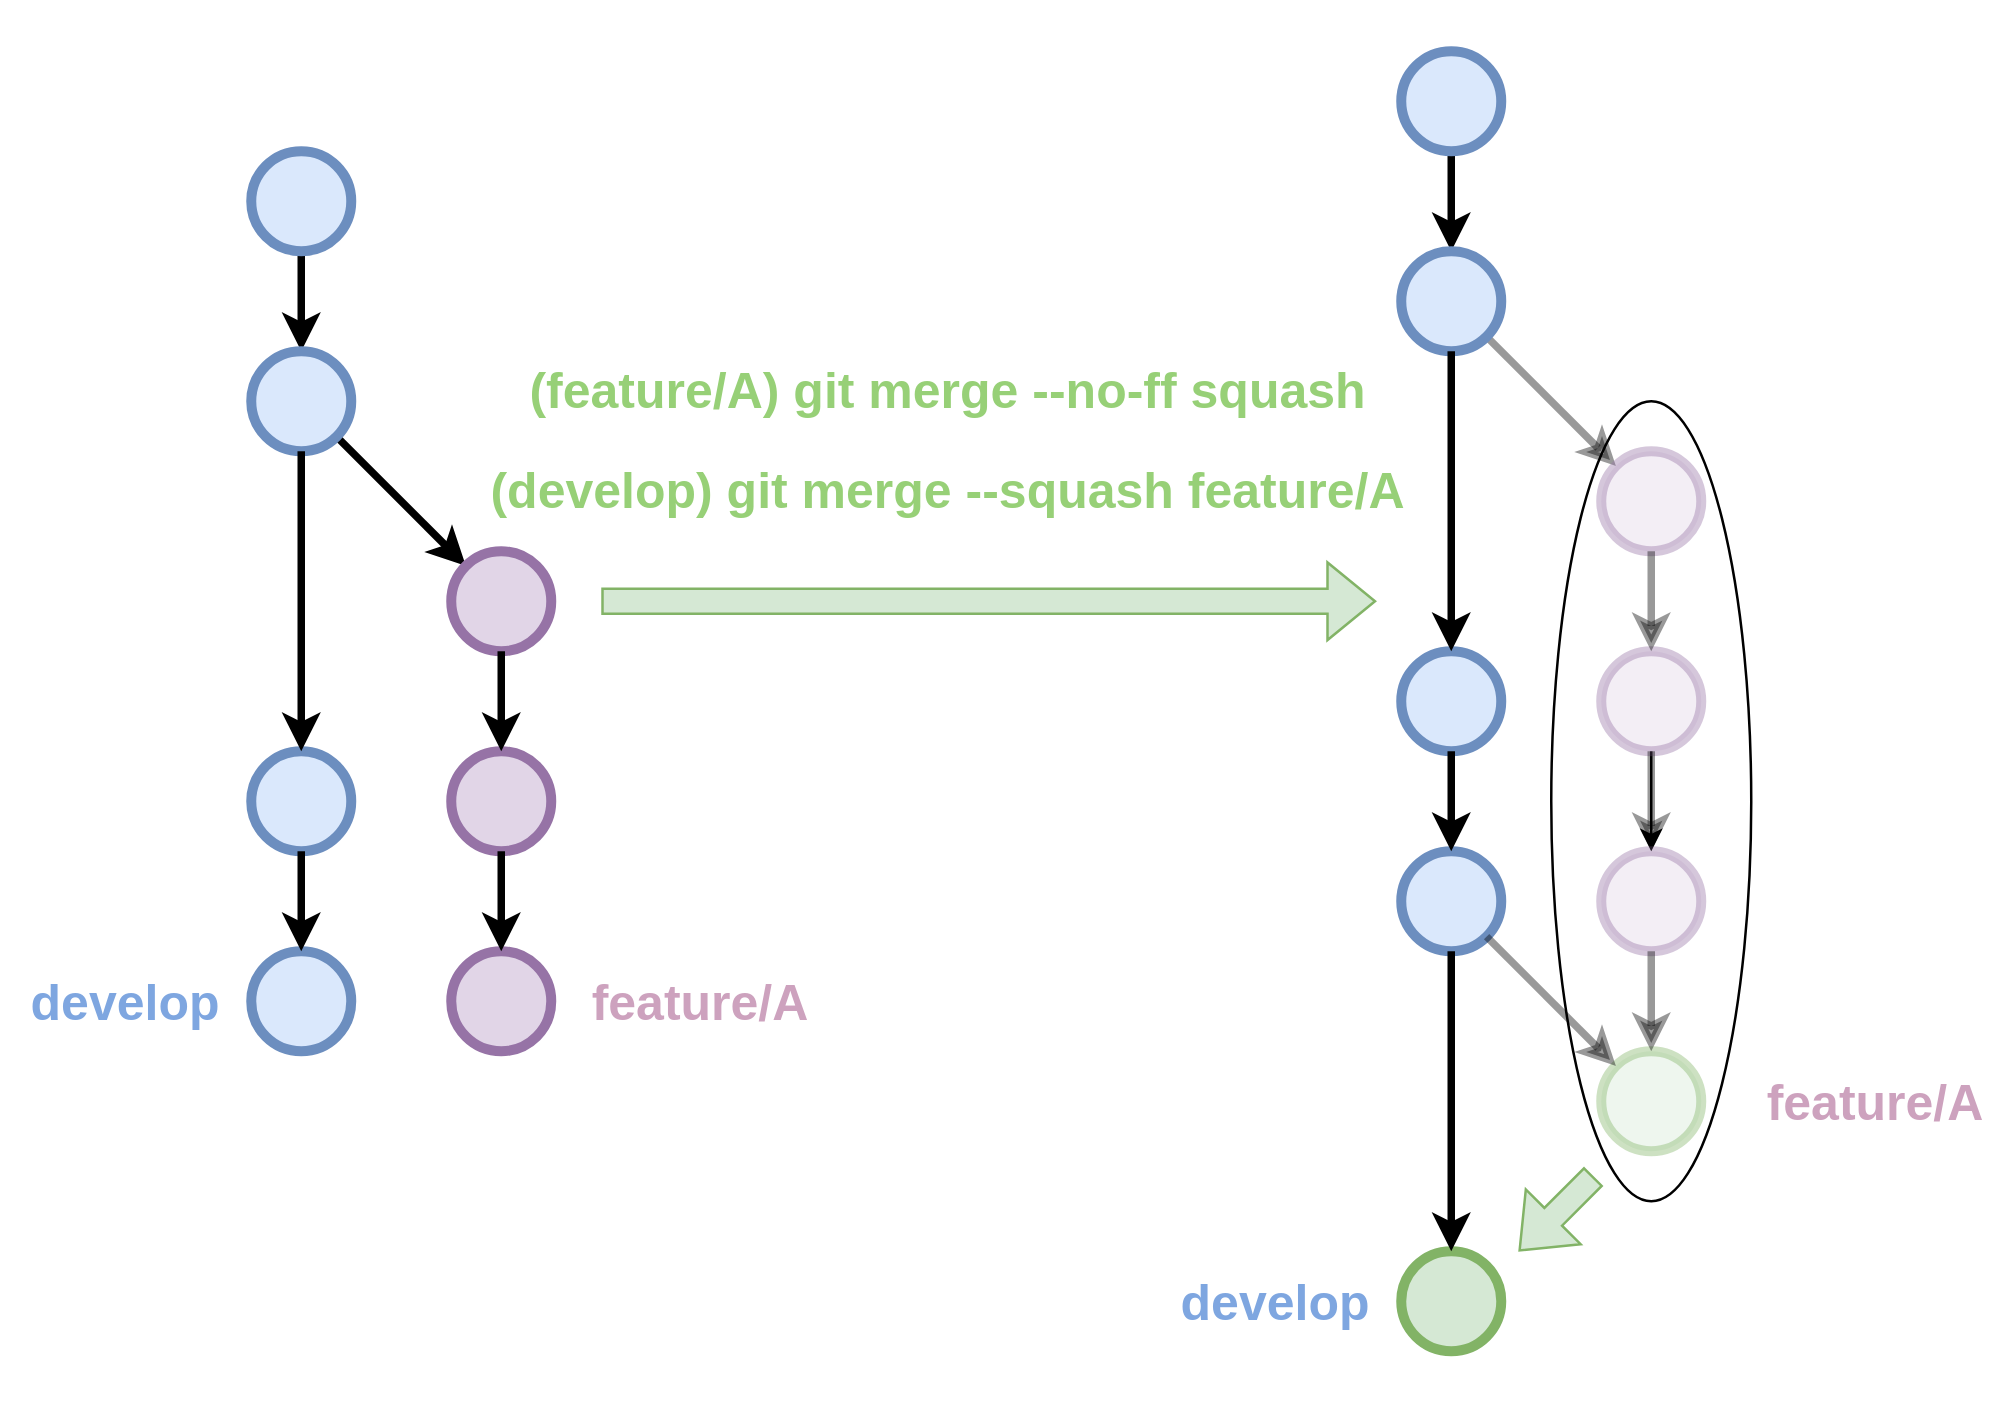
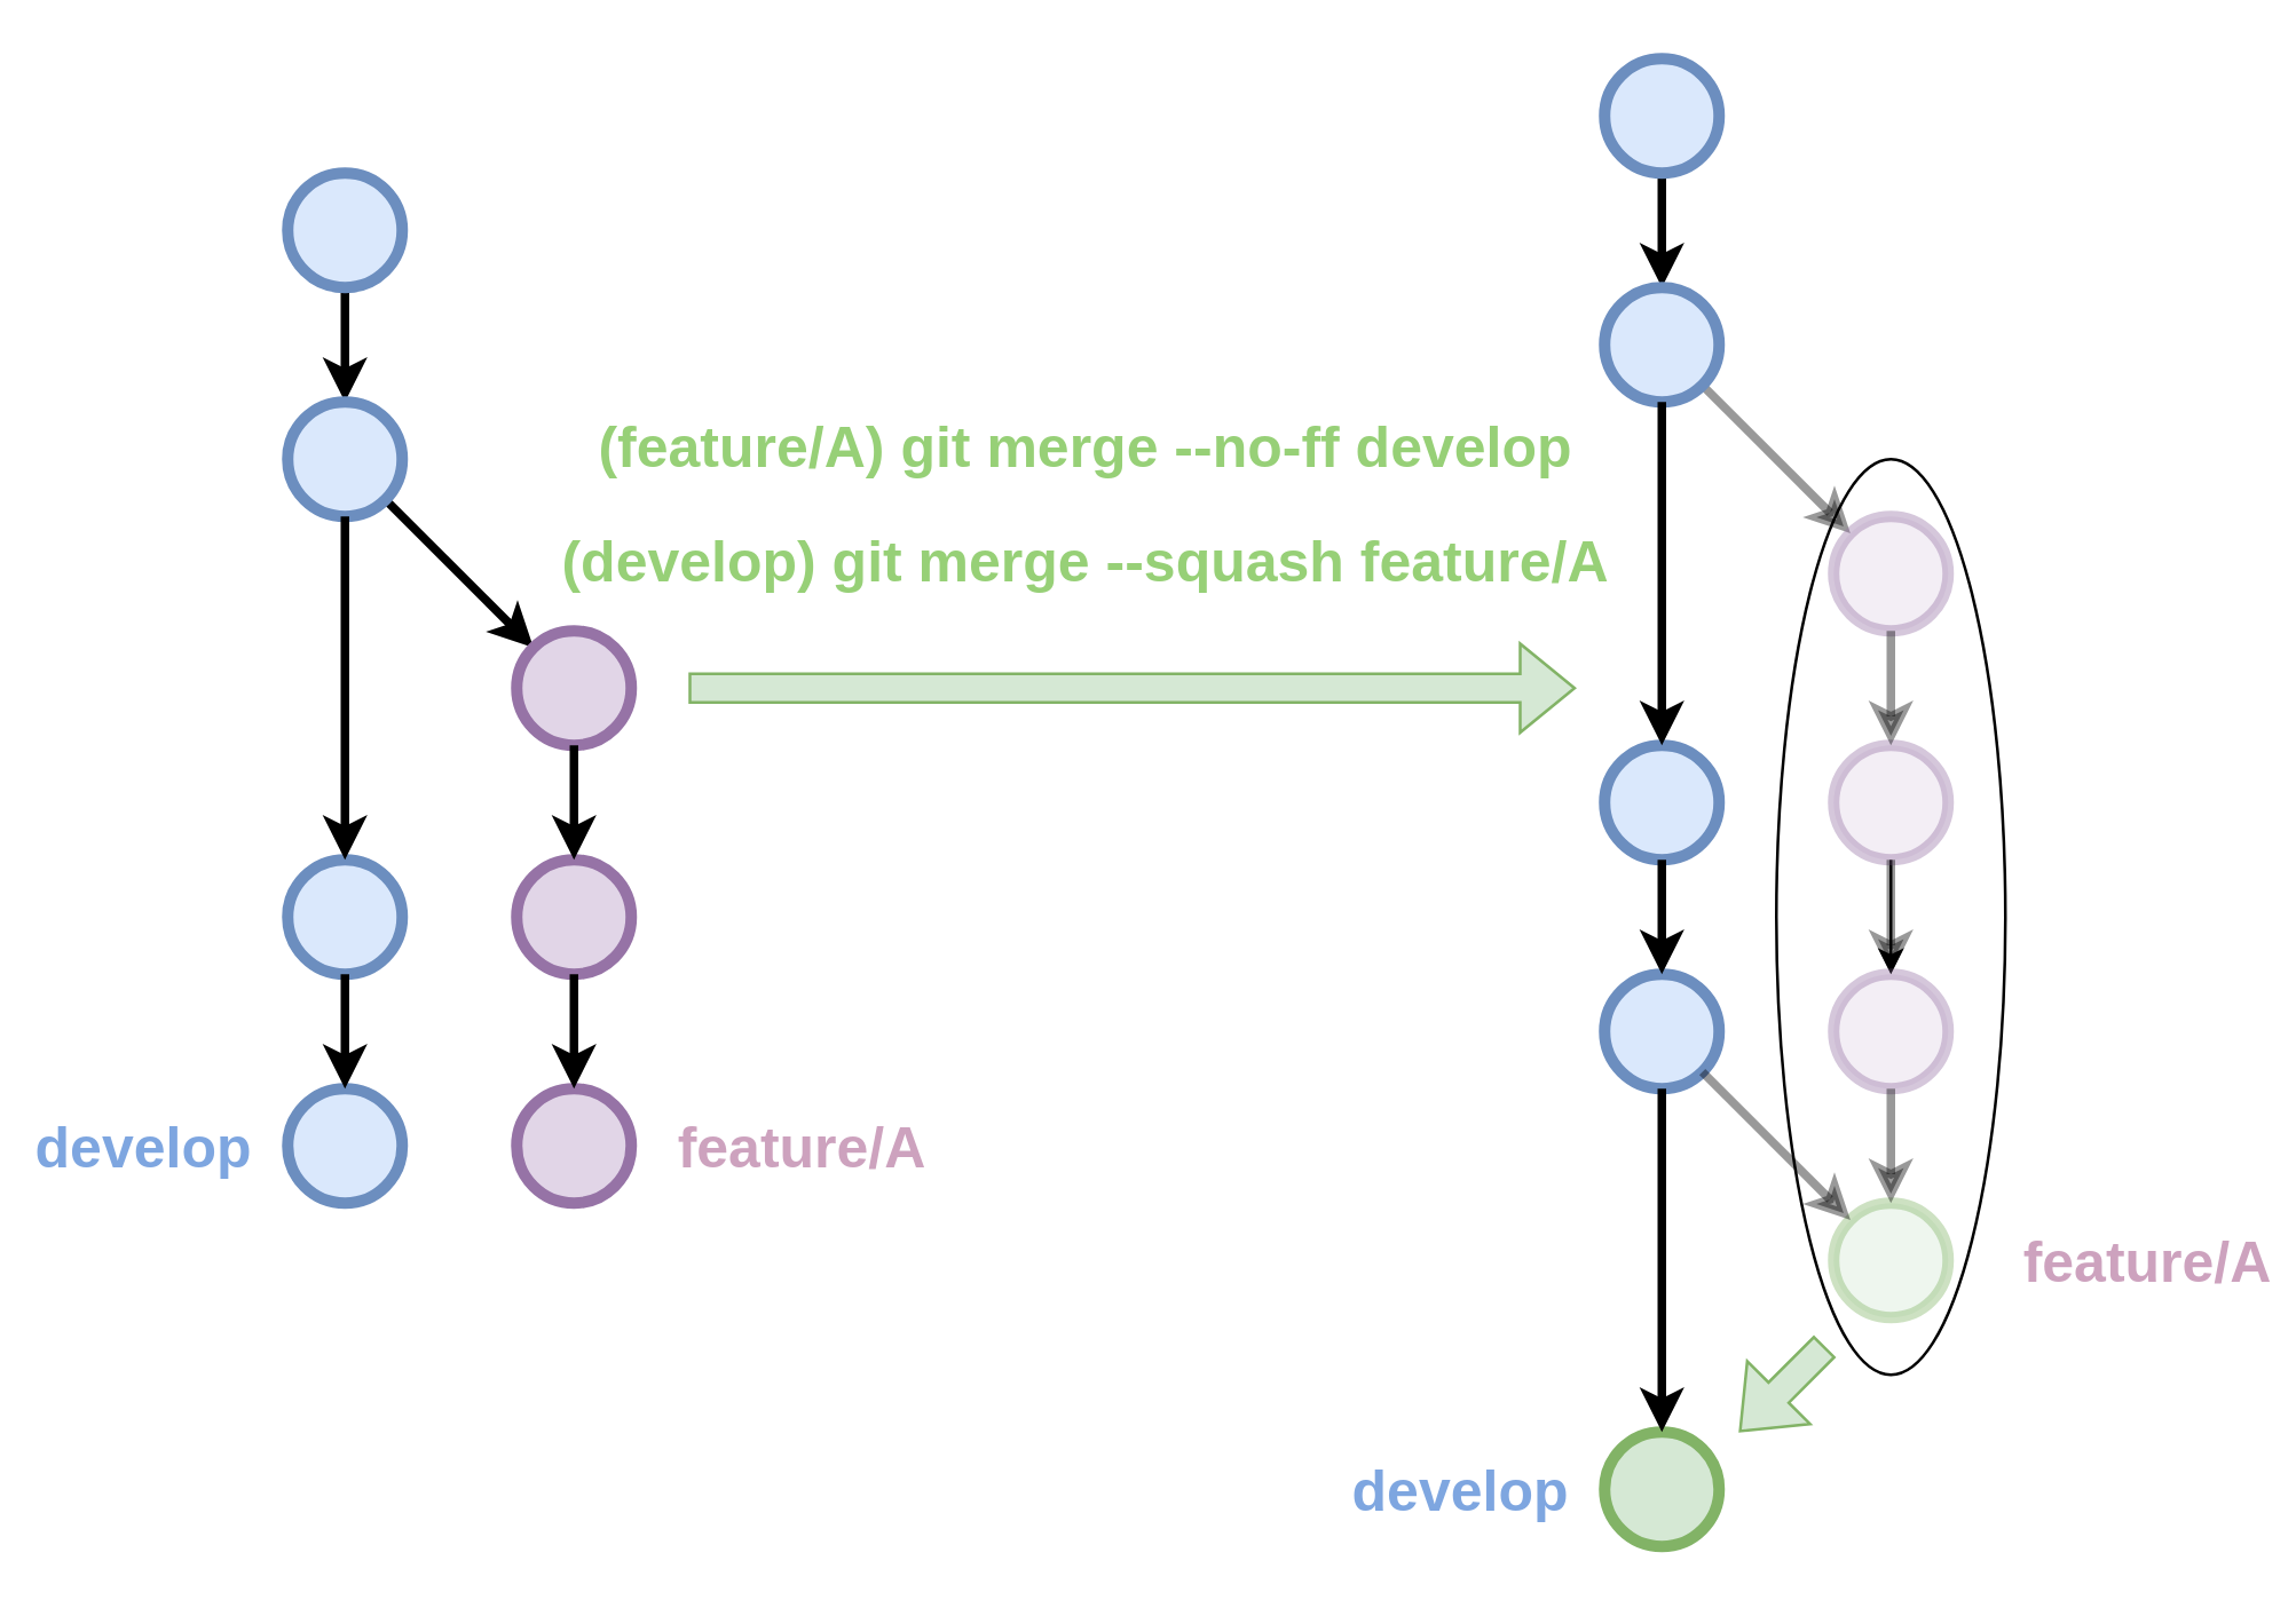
  <mxCell id="0" />
  <mxCell id="1" parent="0" />
  <mxCell id="2" value="" style="shape=flexArrow;endArrow=classic;html=1;rounded=0;fillColor=#d5e8d4;strokeColor=#82b366;" parent="1" edge="1"><mxGeometry width="50" height="50" relative="1" as="geometry"><mxPoint x="240" y="240" as="sourcePoint" /><mxPoint x="550" y="240" as="targetPoint" /></mxGeometry></mxCell>
  <mxCell id="3" value="" style="group" parent="1" vertex="1" connectable="0"><mxGeometry x="20" y="60" width="290" height="360" as="geometry" /></mxCell>
  <mxCell id="4" value="" style="edgeStyle=orthogonalEdgeStyle;rounded=0;orthogonalLoop=1;jettySize=auto;html=1;strokeWidth=3;" parent="3" source="5" target="8" edge="1"><mxGeometry relative="1" as="geometry" /></mxCell>
  <mxCell id="5" value="" style="ellipse;whiteSpace=wrap;html=1;fillColor=#dae8fc;strokeColor=#6c8ebf;strokeWidth=4;" parent="3" vertex="1"><mxGeometry x="80" width="40" height="40" as="geometry" /></mxCell>
  <mxCell id="6" value="&lt;font size=&quot;1&quot; color=&quot;#7ea6e0&quot;&gt;&lt;b style=&quot;font-size: 20px;&quot;&gt;develop&lt;/b&gt;&lt;/font&gt;" style="text;html=1;align=center;verticalAlign=middle;whiteSpace=wrap;rounded=0;" parent="3" vertex="1"><mxGeometry y="325" width="60" height="30" as="geometry" /></mxCell>
  <mxCell id="7" style="rounded=0;orthogonalLoop=1;jettySize=auto;html=1;strokeWidth=3;" parent="3" source="8" target="9" edge="1"><mxGeometry relative="1" as="geometry" /></mxCell>
  <mxCell id="8" value="" style="ellipse;whiteSpace=wrap;html=1;fillColor=#dae8fc;strokeColor=#6c8ebf;strokeWidth=4;" parent="3" vertex="1"><mxGeometry x="80" y="80" width="40" height="40" as="geometry" /></mxCell>
  <mxCell id="9" value="" style="ellipse;whiteSpace=wrap;html=1;fillColor=#e1d5e7;strokeColor=#9673a6;strokeWidth=4;" parent="3" vertex="1"><mxGeometry x="160" y="160" width="40" height="40" as="geometry" /></mxCell>
  <mxCell id="10" value="" style="ellipse;whiteSpace=wrap;html=1;fillColor=#dae8fc;strokeColor=#6c8ebf;strokeWidth=4;" parent="3" vertex="1"><mxGeometry x="80" y="240" width="40" height="40" as="geometry" /></mxCell>
  <mxCell id="11" value="" style="ellipse;whiteSpace=wrap;html=1;fillColor=#e1d5e7;strokeColor=#9673a6;strokeWidth=4;" parent="3" vertex="1"><mxGeometry x="160" y="240" width="40" height="40" as="geometry" /></mxCell>
  <mxCell id="12" style="rounded=0;orthogonalLoop=1;jettySize=auto;html=1;strokeWidth=3;" parent="3" source="9" target="11" edge="1"><mxGeometry relative="1" as="geometry"><mxPoint x="124" y="124" as="sourcePoint" /><mxPoint x="176" y="176" as="targetPoint" /></mxGeometry></mxCell>
  <mxCell id="13" style="rounded=0;orthogonalLoop=1;jettySize=auto;html=1;strokeWidth=3;" parent="3" source="8" target="10" edge="1"><mxGeometry relative="1" as="geometry"><mxPoint x="190" y="210" as="sourcePoint" /><mxPoint x="190" y="250" as="targetPoint" /></mxGeometry></mxCell>
  <mxCell id="14" value="" style="ellipse;whiteSpace=wrap;html=1;fillColor=#dae8fc;strokeColor=#6c8ebf;strokeWidth=4;" parent="3" vertex="1"><mxGeometry x="80" y="320" width="40" height="40" as="geometry" /></mxCell>
  <mxCell id="15" value="" style="ellipse;whiteSpace=wrap;html=1;fillColor=#e1d5e7;strokeColor=#9673a6;strokeWidth=4;" parent="3" vertex="1"><mxGeometry x="160" y="320" width="40" height="40" as="geometry" /></mxCell>
  <mxCell id="16" style="rounded=0;orthogonalLoop=1;jettySize=auto;html=1;strokeWidth=3;" parent="3" source="10" target="14" edge="1"><mxGeometry relative="1" as="geometry"><mxPoint x="110" y="130" as="sourcePoint" /><mxPoint x="110" y="250" as="targetPoint" /></mxGeometry></mxCell>
  <mxCell id="17" style="rounded=0;orthogonalLoop=1;jettySize=auto;html=1;strokeWidth=3;" parent="3" source="11" target="15" edge="1"><mxGeometry relative="1" as="geometry"><mxPoint x="190" y="210" as="sourcePoint" /><mxPoint x="280" y="260" as="targetPoint" /></mxGeometry></mxCell>
  <mxCell id="18" value="&lt;font color=&quot;#cda2be&quot; size=&quot;1&quot;&gt;&lt;b style=&quot;font-size: 20px;&quot;&gt;feature/A&lt;/b&gt;&lt;/font&gt;" style="text;html=1;align=center;verticalAlign=middle;whiteSpace=wrap;rounded=0;" parent="3" vertex="1"><mxGeometry x="230" y="325" width="60" height="30" as="geometry" /></mxCell>
  <mxCell id="19" value="&lt;font size=&quot;1&quot; color=&quot;#97d077&quot; style=&quot;&quot;&gt;&lt;b style=&quot;font-size: 20px;&quot;&gt;(&lt;/b&gt;&lt;/font&gt;&lt;b style=&quot;color: rgb(151, 208, 119); font-size: 20px;&quot;&gt;develop&lt;/b&gt;&lt;font size=&quot;1&quot; color=&quot;#97d077&quot; style=&quot;&quot;&gt;&lt;b style=&quot;font-size: 20px;&quot;&gt;) git merge --squash feature/A&lt;/b&gt;&lt;/font&gt;" style="text;html=1;align=center;verticalAlign=middle;whiteSpace=wrap;rounded=0;" parent="1" vertex="1"><mxGeometry x="194" y="180" width="370" height="30" as="geometry" /></mxCell>
- <mxCell id="20" value="&lt;font size=&quot;1&quot; color=&quot;#97d077&quot; style=&quot;&quot;&gt;&lt;b style=&quot;font-size: 20px;&quot;&gt;(&lt;/b&gt;&lt;/font&gt;&lt;b style=&quot;color: rgb(151, 208, 119); font-size: 20px;&quot;&gt;feature/A&lt;/b&gt;&lt;font size=&quot;1&quot; color=&quot;#97d077&quot; style=&quot;&quot;&gt;&lt;b style=&quot;font-size: 20px;&quot;&gt;) git merge --no-ff&amp;nbsp;&lt;/b&gt;&lt;/font&gt;&lt;b style=&quot;color: rgb(151, 208, 119); font-size: 20px;&quot;&gt;squash&lt;/b&gt;" style="text;html=1;align=center;verticalAlign=middle;whiteSpace=wrap;rounded=0;" parent="1" vertex="1"><mxGeometry x="194" y="140" width="370" height="30" as="geometry" /></mxCell>
+ <mxCell id="20" value="&lt;font size=&quot;1&quot; color=&quot;#97d077&quot; style=&quot;&quot;&gt;&lt;b style=&quot;font-size: 20px;&quot;&gt;(&lt;/b&gt;&lt;/font&gt;&lt;b style=&quot;color: rgb(151, 208, 119); font-size: 20px;&quot;&gt;feature/A&lt;/b&gt;&lt;font size=&quot;1&quot; color=&quot;#97d077&quot; style=&quot;&quot;&gt;&lt;b style=&quot;font-size: 20px;&quot;&gt;) git merge --no-ff&amp;nbsp;&lt;/b&gt;&lt;/font&gt;&lt;b style=&quot;color: rgb(151, 208, 119); font-size: 20px;&quot;&gt;develop&lt;/b&gt;" style="text;html=1;align=center;verticalAlign=middle;whiteSpace=wrap;rounded=0;" parent="1" vertex="1"><mxGeometry x="194" y="140" width="370" height="30" as="geometry" /></mxCell>
  <mxCell id="21" value="" style="ellipse;whiteSpace=wrap;html=1;" parent="1" vertex="1"><mxGeometry x="620" y="160" width="80" height="320" as="geometry" /></mxCell>
  <mxCell id="22" value="" style="edgeStyle=orthogonalEdgeStyle;rounded=0;orthogonalLoop=1;jettySize=auto;html=1;strokeWidth=3;" parent="1" source="23" target="26" edge="1"><mxGeometry relative="1" as="geometry" /></mxCell>
  <mxCell id="23" value="" style="ellipse;whiteSpace=wrap;html=1;fillColor=#dae8fc;strokeColor=#6c8ebf;strokeWidth=4;" parent="1" vertex="1"><mxGeometry x="560" y="20" width="40" height="40" as="geometry" /></mxCell>
  <mxCell id="24" value="&lt;font size=&quot;1&quot; color=&quot;#7ea6e0&quot;&gt;&lt;b style=&quot;font-size: 20px;&quot;&gt;develop&lt;/b&gt;&lt;/font&gt;" style="text;html=1;align=center;verticalAlign=middle;whiteSpace=wrap;rounded=0;" parent="1" vertex="1"><mxGeometry x="480" y="505" width="60" height="30" as="geometry" /></mxCell>
  <mxCell id="25" style="rounded=0;orthogonalLoop=1;jettySize=auto;html=1;strokeWidth=3;opacity=40;" parent="1" source="26" target="27" edge="1"><mxGeometry relative="1" as="geometry" /></mxCell>
  <mxCell id="26" value="" style="ellipse;whiteSpace=wrap;html=1;fillColor=#dae8fc;strokeColor=#6c8ebf;strokeWidth=4;" parent="1" vertex="1"><mxGeometry x="560" y="100" width="40" height="40" as="geometry" /></mxCell>
  <mxCell id="27" value="" style="ellipse;whiteSpace=wrap;html=1;fillColor=#e1d5e7;strokeColor=#9673a6;strokeWidth=4;opacity=40;" parent="1" vertex="1"><mxGeometry x="640" y="180" width="40" height="40" as="geometry" /></mxCell>
  <mxCell id="28" value="" style="ellipse;whiteSpace=wrap;html=1;fillColor=#dae8fc;strokeColor=#6c8ebf;strokeWidth=4;" parent="1" vertex="1"><mxGeometry x="560" y="260" width="40" height="40" as="geometry" /></mxCell>
  <mxCell id="29" value="" style="edgeStyle=orthogonalEdgeStyle;rounded=0;orthogonalLoop=1;jettySize=auto;html=1;" parent="1" source="30" target="34" edge="1"><mxGeometry relative="1" as="geometry" /></mxCell>
  <mxCell id="30" value="" style="ellipse;whiteSpace=wrap;html=1;fillColor=#e1d5e7;strokeColor=#9673a6;strokeWidth=4;opacity=40;" parent="1" vertex="1"><mxGeometry x="640" y="260" width="40" height="40" as="geometry" /></mxCell>
  <mxCell id="31" style="rounded=0;orthogonalLoop=1;jettySize=auto;html=1;strokeWidth=3;opacity=40;" parent="1" source="27" target="30" edge="1"><mxGeometry relative="1" as="geometry"><mxPoint x="604" y="144" as="sourcePoint" /><mxPoint x="656" y="196" as="targetPoint" /></mxGeometry></mxCell>
  <mxCell id="32" style="rounded=0;orthogonalLoop=1;jettySize=auto;html=1;strokeWidth=3;" parent="1" source="26" target="28" edge="1"><mxGeometry relative="1" as="geometry"><mxPoint x="670" y="230" as="sourcePoint" /><mxPoint x="670" y="270" as="targetPoint" /></mxGeometry></mxCell>
  <mxCell id="33" value="" style="ellipse;whiteSpace=wrap;html=1;fillColor=#dae8fc;strokeColor=#6c8ebf;strokeWidth=4;" parent="1" vertex="1"><mxGeometry x="560" y="340" width="40" height="40" as="geometry" /></mxCell>
  <mxCell id="34" value="" style="ellipse;whiteSpace=wrap;html=1;fillColor=#e1d5e7;strokeColor=#9673a6;strokeWidth=4;opacity=40;" parent="1" vertex="1"><mxGeometry x="640" y="340" width="40" height="40" as="geometry" /></mxCell>
  <mxCell id="35" style="rounded=0;orthogonalLoop=1;jettySize=auto;html=1;strokeWidth=3;" parent="1" source="28" target="33" edge="1"><mxGeometry relative="1" as="geometry"><mxPoint x="590" y="150" as="sourcePoint" /><mxPoint x="590" y="270" as="targetPoint" /></mxGeometry></mxCell>
  <mxCell id="36" style="rounded=0;orthogonalLoop=1;jettySize=auto;html=1;strokeWidth=3;opacity=40;" parent="1" source="30" target="34" edge="1"><mxGeometry relative="1" as="geometry"><mxPoint x="670" y="230" as="sourcePoint" /><mxPoint x="760" y="280" as="targetPoint" /></mxGeometry></mxCell>
  <mxCell id="37" value="&lt;font color=&quot;#cda2be&quot; size=&quot;1&quot;&gt;&lt;b style=&quot;font-size: 20px;&quot;&gt;feature/A&lt;/b&gt;&lt;/font&gt;" style="text;html=1;align=center;verticalAlign=middle;whiteSpace=wrap;rounded=0;opacity=40;" parent="1" vertex="1"><mxGeometry x="720" y="425" width="60" height="30" as="geometry" /></mxCell>
  <mxCell id="38" value="" style="ellipse;whiteSpace=wrap;html=1;fillColor=#d5e8d4;strokeColor=#82b366;strokeWidth=4;" parent="1" vertex="1"><mxGeometry x="560" y="500" width="40" height="40" as="geometry" /></mxCell>
  <mxCell id="39" style="rounded=0;orthogonalLoop=1;jettySize=auto;html=1;strokeWidth=3;" parent="1" source="33" target="38" edge="1"><mxGeometry relative="1" as="geometry"><mxPoint x="660" y="430" as="sourcePoint" /><mxPoint x="590" y="350" as="targetPoint" /></mxGeometry></mxCell>
  <mxCell id="40" value="" style="shape=flexArrow;endArrow=classic;html=1;rounded=0;fillColor=#d5e8d4;strokeColor=#82b366;" parent="1" edge="1"><mxGeometry width="50" height="50" relative="1" as="geometry"><mxPoint x="637" y="470" as="sourcePoint" /><mxPoint x="607" y="500" as="targetPoint" /></mxGeometry></mxCell>
  <mxCell id="41" value="" style="ellipse;whiteSpace=wrap;html=1;fillColor=#d5e8d4;strokeColor=#82b366;strokeWidth=4;opacity=40;" parent="1" vertex="1"><mxGeometry x="640" y="420" width="40" height="40" as="geometry" /></mxCell>
  <mxCell id="42" style="rounded=0;orthogonalLoop=1;jettySize=auto;html=1;strokeWidth=3;opacity=40;" parent="1" source="34" target="41" edge="1"><mxGeometry relative="1" as="geometry"><mxPoint x="670" y="310" as="sourcePoint" /><mxPoint x="670" y="350" as="targetPoint" /></mxGeometry></mxCell>
  <mxCell id="43" style="rounded=0;orthogonalLoop=1;jettySize=auto;html=1;strokeWidth=3;opacity=40;" parent="1" source="33" target="41" edge="1"><mxGeometry relative="1" as="geometry"><mxPoint x="670" y="390" as="sourcePoint" /><mxPoint x="670" y="430" as="targetPoint" /></mxGeometry></mxCell>
